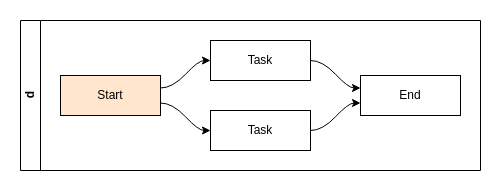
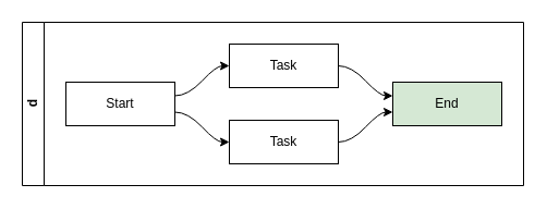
  <mxCell id="0" />
  <mxCell id="1" parent="0" />
  <mxCell id="2" value="d" style="swimlane;html=1;startSize=20;horizontal=0;childLayout=flowLayout;flowOrientation=west;resizable=0;interRankCellSpacing=50;containerType=tree;" vertex="1" parent="1"><mxGeometry x="20" y="20" width="460" height="150" as="geometry"><mxRectangle x="20" y="40" width="30" height="30" as="alternateBounds" /></mxGeometry></mxCell>
- <mxCell id="3" value="Start" style="whiteSpace=wrap;html=1;fillColor=#ffe6cc;" vertex="1" parent="2"><mxGeometry x="40" y="55" width="100" height="40" as="geometry" /></mxCell>
+ <mxCell id="3" value="Start" style="whiteSpace=wrap;html=1;" vertex="1" parent="2"><mxGeometry x="40" y="55" width="100" height="40" as="geometry" /></mxCell>
  <mxCell id="4" value="Task" style="whiteSpace=wrap;html=1;" vertex="1" parent="2"><mxGeometry x="190" y="20" width="100" height="40" as="geometry" /></mxCell>
  <mxCell id="5" value="" style="html=1;curved=1;noEdgeStyle=1;orthogonal=1;" edge="1" parent="2" source="3" target="4"><mxGeometry relative="1" as="geometry"><Array as="points"><mxPoint x="152" y="67.5" /><mxPoint x="178" y="40" /></Array></mxGeometry></mxCell>
  <mxCell id="6" value="Task" style="whiteSpace=wrap;html=1;" vertex="1" parent="2"><mxGeometry x="190" y="90" width="100" height="40" as="geometry" /></mxCell>
  <mxCell id="7" value="" style="html=1;curved=1;noEdgeStyle=1;orthogonal=1;" edge="1" parent="2" source="3" target="6"><mxGeometry relative="1" as="geometry"><Array as="points"><mxPoint x="152" y="82.5" /><mxPoint x="178" y="110" /></Array></mxGeometry></mxCell>
- <mxCell id="8" value="End" style="whiteSpace=wrap;html=1;" vertex="1" parent="2"><mxGeometry x="340" y="55" width="100" height="40" as="geometry" /></mxCell>
+ <mxCell id="8" value="End" style="whiteSpace=wrap;html=1;fillColor=#d5e8d4;" vertex="1" parent="2"><mxGeometry x="340" y="55" width="100" height="40" as="geometry" /></mxCell>
  <mxCell id="9" value="" style="html=1;curved=1;noEdgeStyle=1;orthogonal=1;" edge="1" parent="2" source="4" target="8"><mxGeometry relative="1" as="geometry"><Array as="points"><mxPoint x="302" y="40" /><mxPoint x="328" y="67.5" /></Array></mxGeometry></mxCell>
  <mxCell id="10" value="" style="html=1;curved=1;noEdgeStyle=1;orthogonal=1;" edge="1" parent="2" source="6" target="8"><mxGeometry relative="1" as="geometry"><Array as="points"><mxPoint x="302" y="110" /><mxPoint x="328" y="82.5" /></Array></mxGeometry></mxCell>
